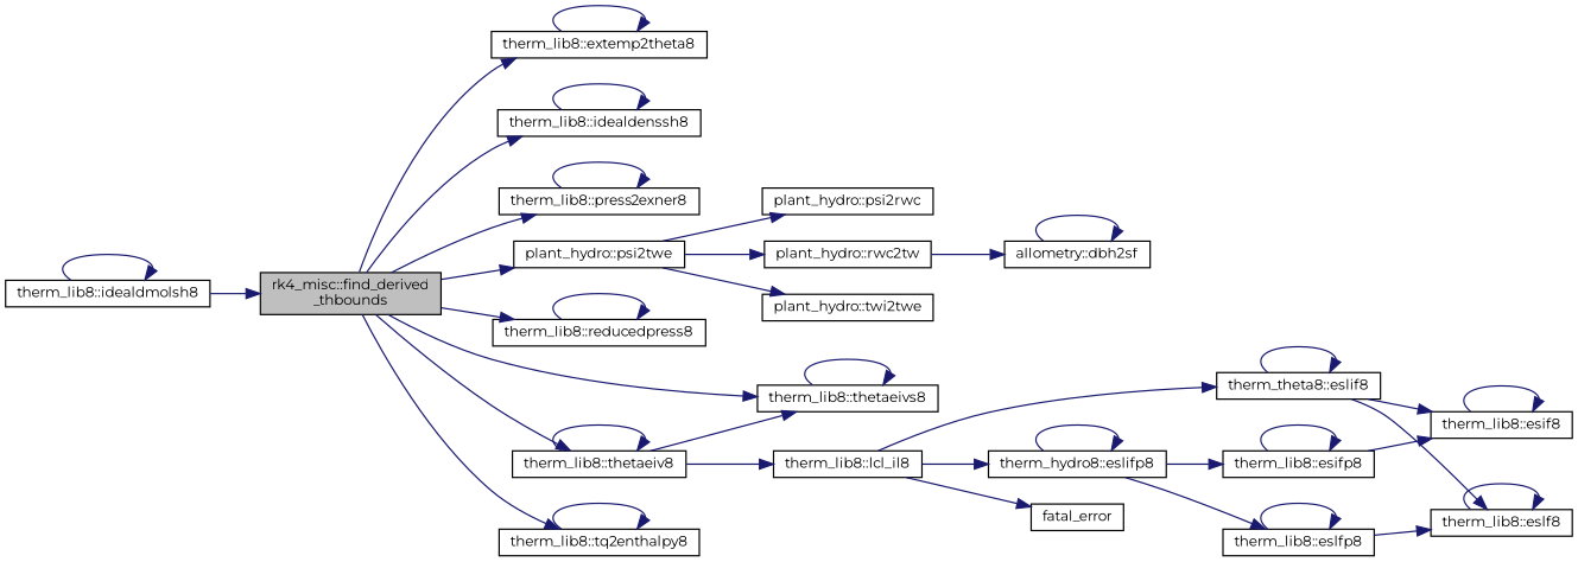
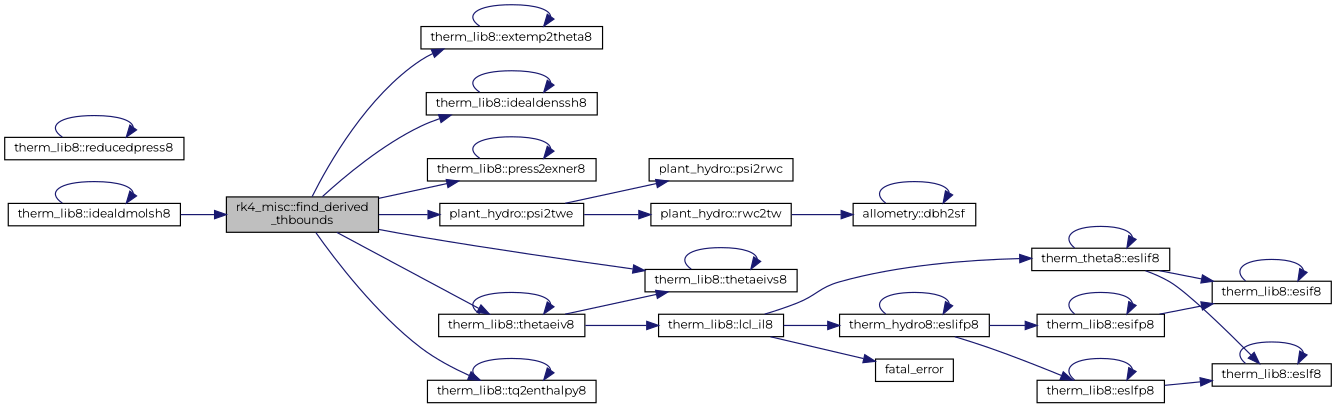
  digraph {
    fontname=Montserrat
    rankdir=LR
    node [color=black fillcolor=white fontname=Montserrat fontsize=10 shape=record style=filled]
    edge [color=midnightblue fontname=Montserrat fontsize=10 labelfontname=Helvetica labelfontsize=10 style=solid]
    n1 [fillcolor=grey75 fontcolor=black height=0.2 label="rk4_misc::find_derived\l_thbounds" width=0.4]
    n2 [height=0.2 label="therm_lib8::extemp2theta8" width=0.4]
    n3 [height=0.2 label="therm_lib8::idealdenssh8" width=0.4]
    n4 [height=0.2 label="therm_lib8::press2exner8" width=0.4]
    n5 [height=0.2 label="plant_hydro::psi2twe" width=0.4]
    n6 [height=0.2 label="therm_lib8::reducedpress8" width=0.4]
    n7 [height=0.2 label="therm_lib8::thetaeiv8" width=0.4]
    n8 [height=0.2 label="therm_lib8::thetaeivs8" width=0.4]
    n9 [height=0.2 label="therm_lib8::tq2enthalpy8" width=0.4]
    n10 [height=0.2 label="therm_lib8::idealdmolsh8" width=0.4]
    n11 [height=0.2 label="plant_hydro::psi2rwc" width=0.4]
    n12 [height=0.2 label="plant_hydro::rwc2tw" width=0.4]
-   n13 [height=0.2 label="plant_hydro::twi2twe" width=0.4]
    n14 [height=0.2 label="therm_lib8::lcl_il8" width=0.4]
    n15 [height=0.2 label="allometry::dbh2sf" width=0.4]
    n16 [height=0.2 label="therm_theta8::eslif8" width=0.4]
    n17 [height=0.2 label="therm_hydro8::eslifp8" width=0.4]
    n18 [height=0.2 label=fatal_error width=0.4]
    n19 [height=0.2 label="therm_lib8::esif8" width=0.4]
    n20 [height=0.2 label="therm_lib8::eslf8" width=0.4]
    n21 [height=0.2 label="therm_lib8::esifp8" width=0.4]
    n22 [height=0.2 label="therm_lib8::eslfp8" width=0.4]
    n1 -> n2
    n1 -> n3
    n1 -> n4
    n1 -> n5
-   n1 -> n6
    n1 -> n7
    n1 -> n8
    n1 -> n9
    n2 -> n2
    n3 -> n3
    n4 -> n4
    n5 -> n11
    n5 -> n12
-   n5 -> n13
    n6 -> n6
    n7 -> n7
    n7 -> n8
    n7 -> n14
    n8 -> n8
    n9 -> n9
    n10 -> n1
    n10 -> n10
    n12 -> n15
    n14 -> n16
    n14 -> n17
    n14 -> n18
    n15 -> n15
    n16 -> n16
    n16 -> n19
    n16 -> n20
    n17 -> n17
    n17 -> n21
    n17 -> n22
    n19 -> n19
    n20 -> n20
    n21 -> n19
    n21 -> n21
    n22 -> n20
    n22 -> n22
  }
